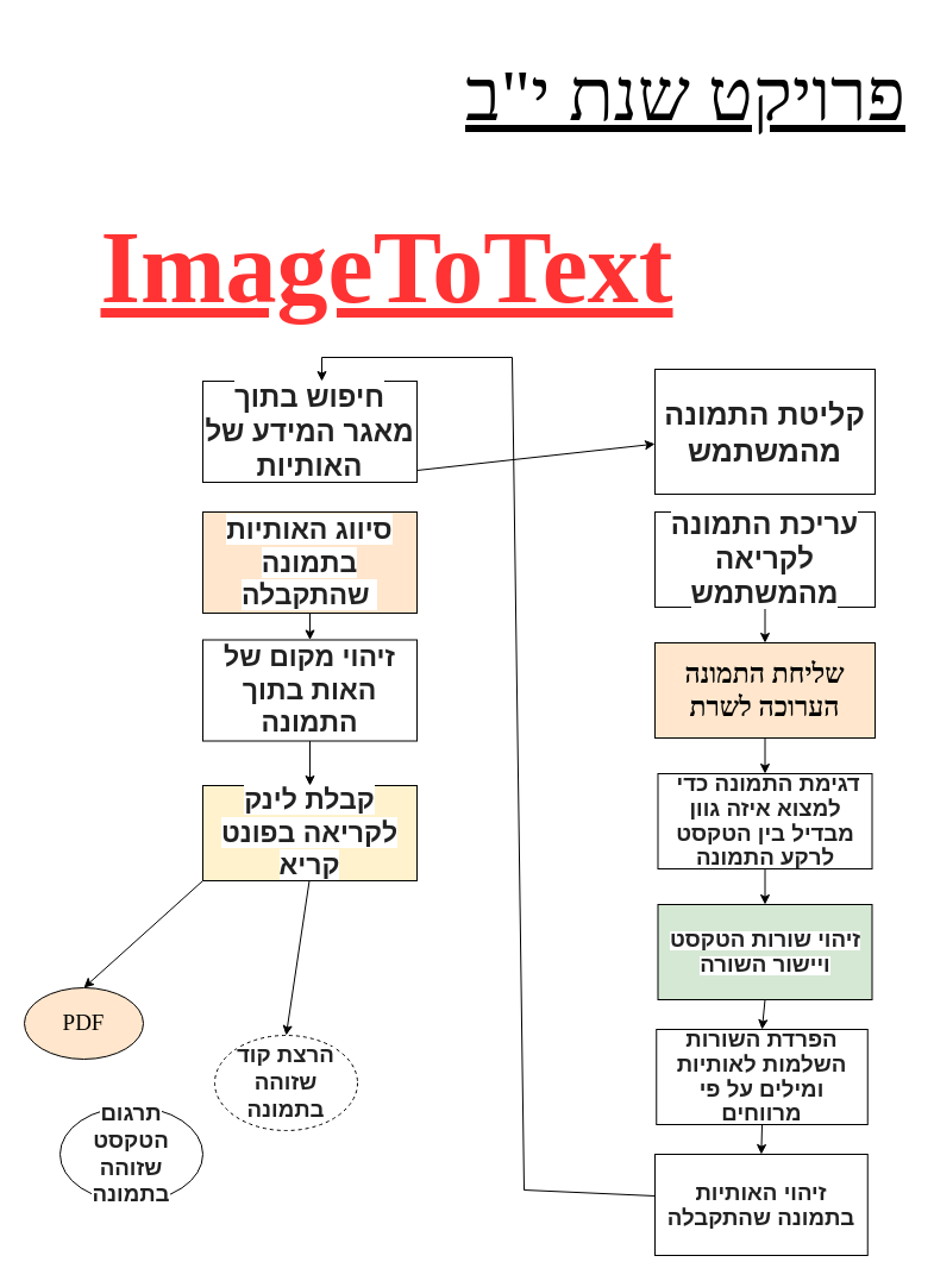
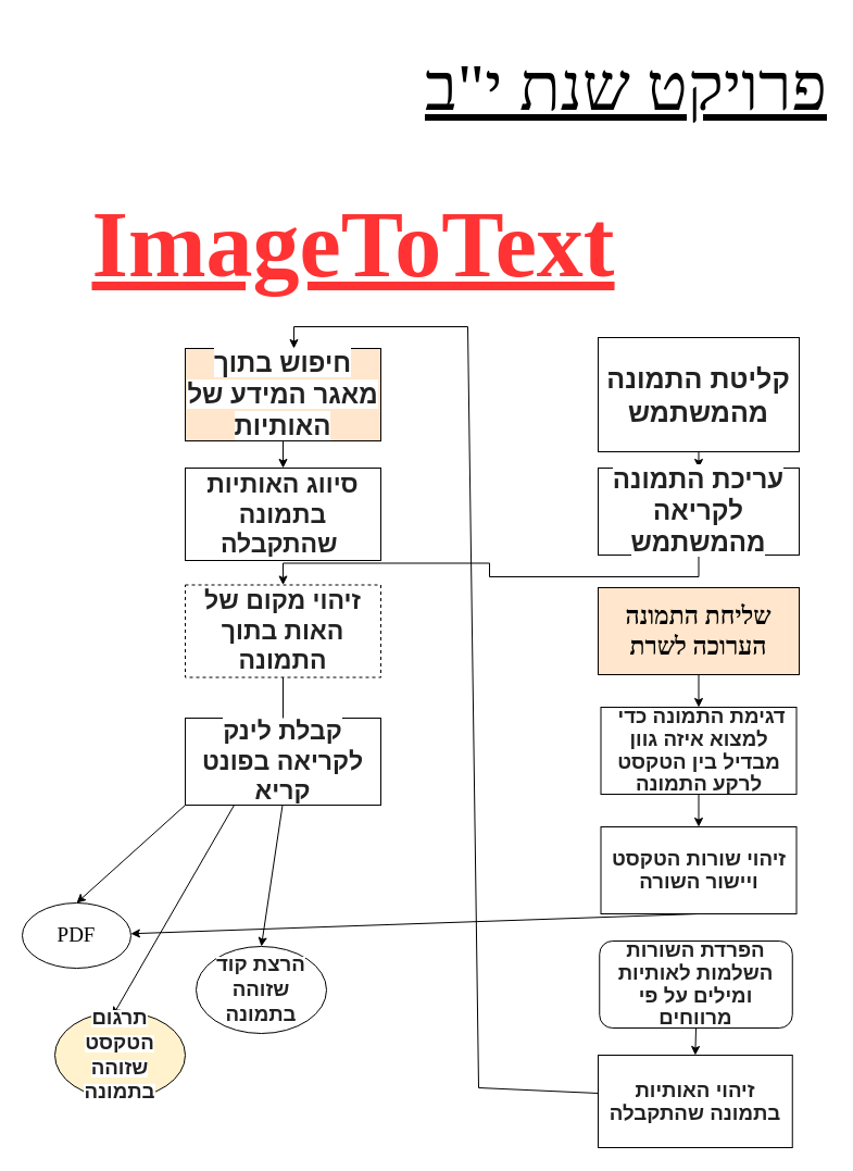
  <mxCell id="0" />
  <mxCell id="1" parent="0" />
+ <mxCell id="2" style="edgeStyle=orthogonalEdgeStyle;rounded=0;orthogonalLoop=1;jettySize=auto;html=1;exitX=0.5;exitY=1;exitDx=0;exitDy=0;entryX=0.5;entryY=0;entryDx=0;entryDy=0;" edge="1" parent="1" source="3" target="7"><mxGeometry relative="1" as="geometry"><mxPoint x="645" y="430" as="targetPoint" /></mxGeometry></mxCell>
  <mxCell id="3" value="&lt;b style=&quot;color: rgb(34, 34, 34); font-family: calibri, sans-serif; font-size: 25px; text-align: right; background-color: rgb(255, 255, 255);&quot;&gt;&lt;span lang=&quot;HE&quot; style=&quot;font-size: 25px; line-height: 19.973px; font-family: david, sans-serif;&quot;&gt;קליטת התמונה מהמשתמש&lt;/span&gt;&lt;/b&gt;" style="rounded=0;whiteSpace=wrap;html=1;fontFamily=david;fontSize=25;" vertex="1" parent="1"><mxGeometry x="550" y="310" width="185" height="105" as="geometry" /></mxCell>
  <mxCell id="4" style="edgeStyle=none;rounded=0;orthogonalLoop=1;jettySize=auto;html=1;exitX=0.5;exitY=1;exitDx=0;exitDy=0;entryX=0.5;entryY=0;entryDx=0;entryDy=0;fontFamily=david;fontSize=19;" edge="1" parent="1" source="5" target="13"><mxGeometry relative="1" as="geometry" /></mxCell>
  <mxCell id="5" value="שליחת התמונה הערוכה לשרת" style="rounded=0;whiteSpace=wrap;html=1;fontFamily=david;fontStyle=1;fontSize=23;fillColor=#ffe6cc;" vertex="1" parent="1"><mxGeometry x="550" y="540" width="185" height="80" as="geometry" /></mxCell>
- <mxCell id="6" style="edgeStyle=orthogonalEdgeStyle;rounded=0;orthogonalLoop=1;jettySize=auto;html=1;exitX=0.5;exitY=1;exitDx=0;exitDy=0;entryX=0.5;entryY=0;entryDx=0;entryDy=0;" edge="1" parent="1" source="7" target="5"><mxGeometry relative="1" as="geometry"><mxPoint x="645" y="550" as="targetPoint" /></mxGeometry></mxCell>
+ <mxCell id="6" style="edgeStyle=orthogonalEdgeStyle;rounded=0;orthogonalLoop=1;jettySize=auto;html=1;exitX=0.5;exitY=1;exitDx=0;exitDy=0;" edge="1" parent="1" source="7" target="22"><mxGeometry relative="1" as="geometry"><mxPoint x="645" y="550" as="targetPoint" /></mxGeometry></mxCell>
  <mxCell id="7" value="&#10;&#10;&lt;b style=&quot;color: rgb(34, 34, 34); font-family: calibri, sans-serif; font-size: 24px; font-style: normal; letter-spacing: normal; text-align: right; text-indent: 0px; text-transform: none; word-spacing: 0px; background-color: rgb(255, 255, 255);&quot;&gt;&lt;span lang=&quot;HE&quot; style=&quot;font-size: 24px; line-height: 19.973px; font-family: david, sans-serif;&quot;&gt;עריכת התמונה לקריאה מהמשתמש&lt;/span&gt;&lt;/b&gt;&#10;&#10;" style="rounded=0;whiteSpace=wrap;html=1;fontSize=24;" vertex="1" parent="1"><mxGeometry x="550" y="430" width="185" height="80" as="geometry" /></mxCell>
  <mxCell id="8" style="edgeStyle=none;rounded=0;orthogonalLoop=1;jettySize=auto;html=1;exitX=0.5;exitY=1;exitDx=0;exitDy=0;entryX=0.5;entryY=0;entryDx=0;entryDy=0;fontFamily=david;fontSize=19;" edge="1" parent="1" source="9" target="14"><mxGeometry relative="1" as="geometry" /></mxCell>
- <mxCell id="9" value="&lt;b style=&quot;color: rgb(34 , 34 , 34) ; font-family: &amp;#34;calibri&amp;#34; , sans-serif ; font-size: 14.667px ; text-align: right ; background-color: rgb(255 , 255 , 255)&quot;&gt;&lt;span lang=&quot;HE&quot; style=&quot;font-size: 14pt ; line-height: 19.973px ; font-family: &amp;#34;david&amp;#34; , sans-serif&quot;&gt;הפרדת השורות השלמות לאותיות ומילים על פי מרווחים&lt;/span&gt;&lt;/b&gt;" style="rounded=0;whiteSpace=wrap;html=1;" vertex="1" parent="1"><mxGeometry x="551.25" y="865" width="177.5" height="80" as="geometry" /></mxCell>
- <mxCell id="10" style="edgeStyle=none;rounded=0;orthogonalLoop=1;jettySize=auto;html=1;exitX=0.5;exitY=1;exitDx=0;exitDy=0;entryX=0.5;entryY=0;entryDx=0;entryDy=0;fontFamily=david;fontSize=19;" edge="1" parent="1" source="11" target="9"><mxGeometry relative="1" as="geometry" /></mxCell>
- <mxCell id="11" value="&lt;b style=&quot;color: rgb(34 , 34 , 34) ; font-family: &amp;#34;calibri&amp;#34; , sans-serif ; font-size: 14.667px ; text-align: right ; background-color: rgb(255 , 255 , 255)&quot;&gt;&lt;span lang=&quot;HE&quot; style=&quot;font-size: 14pt ; line-height: 19.973px ; font-family: &amp;#34;david&amp;#34; , sans-serif&quot;&gt;זיהוי שורות הטקסט ויישור השורה&lt;/span&gt;&lt;/b&gt;" style="rounded=0;whiteSpace=wrap;html=1;fillColor=#d5e8d4;" vertex="1" parent="1"><mxGeometry x="552.5" y="760" width="180" height="80" as="geometry" /></mxCell>
+ <mxCell id="9" value="&lt;b style=&quot;color: rgb(34 , 34 , 34) ; font-family: &amp;#34;calibri&amp;#34; , sans-serif ; font-size: 14.667px ; text-align: right ; background-color: rgb(255 , 255 , 255)&quot;&gt;&lt;span lang=&quot;HE&quot; style=&quot;font-size: 14pt ; line-height: 19.973px ; font-family: &amp;#34;david&amp;#34; , sans-serif&quot;&gt;הפרדת השורות השלמות לאותיות ומילים על פי מרווחים&lt;/span&gt;&lt;/b&gt;" style="whiteSpace=wrap;html=1;rounded=1;" vertex="1" parent="1"><mxGeometry x="551.25" y="865" width="177.5" height="80" as="geometry" /></mxCell>
+ <mxCell id="10" style="edgeStyle=none;rounded=0;orthogonalLoop=1;jettySize=auto;html=1;exitX=0.5;exitY=1;exitDx=0;exitDy=0;fontFamily=david;fontSize=19;" edge="1" parent="1" source="11" target="31"><mxGeometry relative="1" as="geometry" /></mxCell>
+ <mxCell id="11" value="&lt;b style=&quot;color: rgb(34 , 34 , 34) ; font-family: &amp;#34;calibri&amp;#34; , sans-serif ; font-size: 14.667px ; text-align: right ; background-color: rgb(255 , 255 , 255)&quot;&gt;&lt;span lang=&quot;HE&quot; style=&quot;font-size: 14pt ; line-height: 19.973px ; font-family: &amp;#34;david&amp;#34; , sans-serif&quot;&gt;זיהוי שורות הטקסט ויישור השורה&lt;/span&gt;&lt;/b&gt;" style="rounded=0;whiteSpace=wrap;html=1;" vertex="1" parent="1"><mxGeometry x="552.5" y="760" width="180" height="80" as="geometry" /></mxCell>
  <mxCell id="12" style="edgeStyle=none;rounded=0;orthogonalLoop=1;jettySize=auto;html=1;exitX=0.5;exitY=1;exitDx=0;exitDy=0;entryX=0.5;entryY=0;entryDx=0;entryDy=0;fontFamily=david;fontSize=19;" edge="1" parent="1" source="13" target="11"><mxGeometry relative="1" as="geometry" /></mxCell>
  <mxCell id="13" value="&lt;b style=&quot;color: rgb(34 , 34 , 34) ; font-family: &amp;#34;calibri&amp;#34; , sans-serif ; font-size: 14.667px ; text-align: right ; background-color: rgb(255 , 255 , 255)&quot;&gt;&lt;span lang=&quot;HE&quot; style=&quot;font-size: 14pt ; line-height: 19.973px ; font-family: &amp;#34;david&amp;#34; , sans-serif&quot;&gt;&amp;nbsp;דגימת התמונה כדי למצוא איזה גוון מבדיל בין הטקסט לרקע התמונה&lt;/span&gt;&lt;/b&gt;" style="rounded=0;whiteSpace=wrap;html=1;" vertex="1" parent="1"><mxGeometry x="552.5" y="650" width="180" height="80" as="geometry" /></mxCell>
  <mxCell id="14" value="&lt;span style=&quot;color: rgba(0 , 0 , 0 , 0) ; font-family: monospace ; font-size: 0px&quot;&gt;%3CmxGraphModel%3E%3Croot%3E%3CmxCell%20id%3D%220%22%2F%3E%3CmxCell%20id%3D%221%22%20parent%3D%220%22%2F%3E%3CmxCell%20id%3D%222%22%20value%3D%22%22%20style%3D%22rounded%3D0%3BwhiteSpace%3Dwrap%3Bhtml%3D1%3B%22%20vertex%3D%221%22%20parent%3D%221%22%3E%3CmxGeometry%20x%3D%22580%22%20y%3D%22585%22%20width%3D%22180%22%20height%3D%2285%22%20as%3D%22geometry%22%2F%3E%3C%2FmxCell%3E%3C%2Froot%3E%3C%2FmxGraphModel%3E&lt;/span&gt;&lt;b style=&quot;color: rgb(34 , 34 , 34) ; font-family: &amp;#34;calibri&amp;#34; , sans-serif ; font-size: 14.667px ; text-align: right ; background-color: rgb(255 , 255 , 255)&quot;&gt;&lt;span lang=&quot;HE&quot; style=&quot;font-size: 14pt ; line-height: 19.973px ; font-family: &amp;#34;david&amp;#34; , sans-serif&quot;&gt;זיהוי האותיות בתמונה שהתקבלה&lt;/span&gt;&lt;/b&gt;" style="rounded=0;whiteSpace=wrap;html=1;" vertex="1" parent="1"><mxGeometry x="550" y="970" width="178.75" height="85" as="geometry" /></mxCell>
- <mxCell id="15" style="edgeStyle=none;rounded=0;orthogonalLoop=1;jettySize=auto;html=1;exitX=0.5;exitY=1;exitDx=0;exitDy=0;fontFamily=david;fontSize=19;" edge="1" parent="1" source="16" target="3"><mxGeometry relative="1" as="geometry" /></mxCell>
- <mxCell id="16" value="&lt;b style=&quot;color: rgb(34, 34, 34); font-family: calibri, sans-serif; font-size: 24px; text-align: right; background-color: rgb(255, 255, 255);&quot;&gt;&lt;span lang=&quot;HE&quot; style=&quot;font-size: 24px; line-height: 19.973px; font-family: david, sans-serif;&quot;&gt;חיפוש בתוך מאגר המידע של האותיות&lt;/span&gt;&lt;/b&gt;" style="rounded=0;whiteSpace=wrap;html=1;fontSize=24;" vertex="1" parent="1"><mxGeometry x="170" y="320" width="180" height="85" as="geometry" /></mxCell>
- <mxCell id="17" style="edgeStyle=none;rounded=0;orthogonalLoop=1;jettySize=auto;html=1;exitX=0.5;exitY=1;exitDx=0;exitDy=0;fontFamily=david;fontSize=23;" edge="1" parent="1" source="18" target="22"><mxGeometry relative="1" as="geometry" /></mxCell>
- <mxCell id="18" value="&lt;b style=&quot;color: rgb(34, 34, 34); font-family: calibri, sans-serif; font-size: 23px; text-align: right; background-color: rgb(255, 255, 255);&quot;&gt;&lt;span lang=&quot;HE&quot; style=&quot;font-size: 23px; line-height: 19.973px; font-family: david, sans-serif;&quot;&gt;סיווג האותיות בתמונה שהתקבלה&amp;nbsp;&lt;/span&gt;&lt;/b&gt;" style="rounded=0;whiteSpace=wrap;html=1;fontSize=23;fillColor=#ffe6cc;" vertex="1" parent="1"><mxGeometry x="170" y="430" width="180" height="85" as="geometry" /></mxCell>
- <mxCell id="20" value="&lt;b style=&quot;color: rgb(34, 34, 34); font-family: calibri, sans-serif; font-size: 23px; text-align: right; background-color: rgb(255, 255, 255);&quot;&gt;&lt;span lang=&quot;HE&quot; style=&quot;font-size: 23px; line-height: 19.973px; font-family: david, sans-serif;&quot;&gt;קבלת לינק לקריאה בפונט קריא&lt;/span&gt;&lt;/b&gt;" style="rounded=0;whiteSpace=wrap;html=1;fontSize=23;fillColor=#fff2cc;" vertex="1" parent="1"><mxGeometry x="170" y="660" width="180" height="80" as="geometry" /></mxCell>
- <mxCell id="21" style="edgeStyle=none;rounded=0;orthogonalLoop=1;jettySize=auto;html=1;exitX=0.5;exitY=1;exitDx=0;exitDy=0;entryX=0.5;entryY=0;entryDx=0;entryDy=0;fontFamily=david;fontSize=23;" edge="1" parent="1" source="22" target="20"><mxGeometry relative="1" as="geometry" /></mxCell>
- <mxCell id="22" value="&lt;b style=&quot;color: rgb(34, 34, 34); font-family: calibri, sans-serif; font-size: 23px; text-align: right; background-color: rgb(255, 255, 255);&quot;&gt;&lt;span lang=&quot;HE&quot; style=&quot;font-size: 23px; line-height: 19.973px; font-family: david, sans-serif;&quot;&gt;זיהוי מקום של האות בתוך התמונה&lt;/span&gt;&lt;/b&gt;" style="rounded=0;whiteSpace=wrap;html=1;fontSize=23;" vertex="1" parent="1"><mxGeometry x="170" y="537.5" width="180" height="85" as="geometry" /></mxCell>
+ <mxCell id="15" style="edgeStyle=none;rounded=0;orthogonalLoop=1;jettySize=auto;html=1;exitX=0.5;exitY=1;exitDx=0;exitDy=0;entryX=0.5;entryY=0;entryDx=0;entryDy=0;fontFamily=david;fontSize=19;" edge="1" parent="1" source="16" target="18"><mxGeometry relative="1" as="geometry" /></mxCell>
+ <mxCell id="16" value="&lt;b style=&quot;color: rgb(34, 34, 34); font-family: calibri, sans-serif; font-size: 24px; text-align: right; background-color: rgb(255, 255, 255);&quot;&gt;&lt;span lang=&quot;HE&quot; style=&quot;font-size: 24px; line-height: 19.973px; font-family: david, sans-serif;&quot;&gt;חיפוש בתוך מאגר המידע של האותיות&lt;/span&gt;&lt;/b&gt;" style="rounded=0;whiteSpace=wrap;html=1;fontSize=24;fillColor=#ffe6cc;" vertex="1" parent="1"><mxGeometry x="170" y="320" width="180" height="85" as="geometry" /></mxCell>
+ <mxCell id="18" value="&lt;b style=&quot;color: rgb(34, 34, 34); font-family: calibri, sans-serif; font-size: 23px; text-align: right; background-color: rgb(255, 255, 255);&quot;&gt;&lt;span lang=&quot;HE&quot; style=&quot;font-size: 23px; line-height: 19.973px; font-family: david, sans-serif;&quot;&gt;סיווג האותיות בתמונה שהתקבלה&amp;nbsp;&lt;/span&gt;&lt;/b&gt;" style="rounded=0;whiteSpace=wrap;html=1;fontSize=23;" vertex="1" parent="1"><mxGeometry x="170" y="430" width="180" height="85" as="geometry" /></mxCell>
+ <mxCell id="19" style="edgeStyle=none;rounded=0;orthogonalLoop=1;jettySize=auto;html=1;exitX=0.25;exitY=1;exitDx=0;exitDy=0;entryX=0.442;entryY=0.05;entryDx=0;entryDy=0;entryPerimeter=0;fontFamily=david;fontSize=19;" edge="1" parent="1" source="20" target="29"><mxGeometry relative="1" as="geometry" /></mxCell>
+ <mxCell id="20" value="&lt;b style=&quot;color: rgb(34, 34, 34); font-family: calibri, sans-serif; font-size: 23px; text-align: right; background-color: rgb(255, 255, 255);&quot;&gt;&lt;span lang=&quot;HE&quot; style=&quot;font-size: 23px; line-height: 19.973px; font-family: david, sans-serif;&quot;&gt;קבלת לינק לקריאה בפונט קריא&lt;/span&gt;&lt;/b&gt;" style="rounded=0;whiteSpace=wrap;html=1;fontSize=23;" vertex="1" parent="1"><mxGeometry x="170" y="660" width="180" height="80" as="geometry" /></mxCell>
+ <mxCell id="21" style="edgeStyle=none;rounded=0;orthogonalLoop=1;jettySize=auto;html=1;exitX=0.5;exitY=1;exitDx=0;exitDy=0;entryX=0.5;entryY=0;entryDx=0;entryDy=0;fontFamily=david;fontSize=23;endArrow=none;" edge="1" parent="1" source="22" target="20"><mxGeometry relative="1" as="geometry" /></mxCell>
+ <mxCell id="22" value="&lt;b style=&quot;color: rgb(34, 34, 34); font-family: calibri, sans-serif; font-size: 23px; text-align: right; background-color: rgb(255, 255, 255);&quot;&gt;&lt;span lang=&quot;HE&quot; style=&quot;font-size: 23px; line-height: 19.973px; font-family: david, sans-serif;&quot;&gt;זיהוי מקום של האות בתוך התמונה&lt;/span&gt;&lt;/b&gt;" style="rounded=0;whiteSpace=wrap;html=1;fontSize=23;dashed=1;" vertex="1" parent="1"><mxGeometry x="170" y="537.5" width="180" height="85" as="geometry" /></mxCell>
  <mxCell id="23" value="" style="endArrow=none;html=1;fontFamily=david;fontSize=19;" edge="1" parent="1"><mxGeometry width="50" height="50" relative="1" as="geometry"><mxPoint x="440" y="1000" as="sourcePoint" /><mxPoint x="550" y="1005" as="targetPoint" /></mxGeometry></mxCell>
  <mxCell id="24" value="" style="endArrow=none;html=1;fontFamily=david;fontSize=19;" edge="1" parent="1"><mxGeometry width="50" height="50" relative="1" as="geometry"><mxPoint x="440" y="1000" as="sourcePoint" /><mxPoint x="430" y="300" as="targetPoint" /></mxGeometry></mxCell>
  <mxCell id="25" value="" style="endArrow=none;html=1;fontFamily=david;fontSize=19;" edge="1" parent="1"><mxGeometry width="50" height="50" relative="1" as="geometry"><mxPoint x="270" y="300" as="sourcePoint" /><mxPoint x="430" y="300" as="targetPoint" /></mxGeometry></mxCell>
  <mxCell id="26" value="" style="endArrow=classic;html=1;fontFamily=david;fontSize=19;" edge="1" parent="1"><mxGeometry width="50" height="50" relative="1" as="geometry"><mxPoint x="270" y="300" as="sourcePoint" /><mxPoint x="270" y="320" as="targetPoint" /></mxGeometry></mxCell>
  <mxCell id="27" value="" style="endArrow=classic;html=1;fontFamily=david;fontSize=19;entryX=0.5;entryY=0;entryDx=0;entryDy=0;" edge="1" parent="1" target="31"><mxGeometry width="50" height="50" relative="1" as="geometry"><mxPoint x="170" y="740" as="sourcePoint" /><mxPoint x="100" y="820" as="targetPoint" /></mxGeometry></mxCell>
  <mxCell id="28" value="" style="endArrow=classic;html=1;fontFamily=david;fontSize=19;entryX=0.5;entryY=0;entryDx=0;entryDy=0;" edge="1" parent="1" target="30"><mxGeometry width="50" height="50" relative="1" as="geometry"><mxPoint x="259.5" y="740" as="sourcePoint" /><mxPoint x="260" y="830" as="targetPoint" /></mxGeometry></mxCell>
- <mxCell id="29" value="&#10;&#10;&lt;b style=&quot;color: rgb(34, 34, 34); font-family: calibri, sans-serif; font-size: 14.667px; font-style: normal; letter-spacing: normal; text-align: right; text-indent: 0px; text-transform: none; word-spacing: 0px; background-color: rgb(255, 255, 255);&quot;&gt;&lt;span lang=&quot;HE&quot; style=&quot;font-size: 14pt ; line-height: 19.973px ; font-family: &amp;quot;david&amp;quot; , sans-serif&quot;&gt;תרגום הטקסט שזוהה בתמונה&lt;/span&gt;&lt;/b&gt;&#10;&#10;" style="ellipse;whiteSpace=wrap;html=1;fontFamily=david;fontSize=19;" vertex="1" parent="1"><mxGeometry x="50" y="930" width="120" height="80" as="geometry" /></mxCell>
- <mxCell id="30" value="&#10;&#10;&lt;b style=&quot;color: rgb(34, 34, 34); font-family: calibri, sans-serif; font-size: 14.667px; font-style: normal; letter-spacing: normal; text-align: right; text-indent: 0px; text-transform: none; word-spacing: 0px; background-color: rgb(255, 255, 255);&quot;&gt;&lt;span lang=&quot;HE&quot; style=&quot;font-size: 14pt ; line-height: 19.973px ; font-family: &amp;quot;david&amp;quot; , sans-serif&quot;&gt;הרצת קוד שזוהה בתמונה&lt;/span&gt;&lt;/b&gt;&#10;&#10;" style="ellipse;whiteSpace=wrap;html=1;fontFamily=david;fontSize=19;dashed=1;" vertex="1" parent="1"><mxGeometry x="180" y="870" width="120" height="80" as="geometry" /></mxCell>
- <mxCell id="31" value="PDF" style="ellipse;whiteSpace=wrap;html=1;fontFamily=david;fontSize=19;fillColor=#ffe6cc;" vertex="1" parent="1"><mxGeometry x="20" y="830" width="100" height="60" as="geometry" /></mxCell>
+ <mxCell id="29" value="&#10;&#10;&lt;b style=&quot;color: rgb(34, 34, 34); font-family: calibri, sans-serif; font-size: 14.667px; font-style: normal; letter-spacing: normal; text-align: right; text-indent: 0px; text-transform: none; word-spacing: 0px; background-color: rgb(255, 255, 255);&quot;&gt;&lt;span lang=&quot;HE&quot; style=&quot;font-size: 14pt ; line-height: 19.973px ; font-family: &amp;quot;david&amp;quot; , sans-serif&quot;&gt;תרגום הטקסט שזוהה בתמונה&lt;/span&gt;&lt;/b&gt;&#10;&#10;" style="ellipse;whiteSpace=wrap;html=1;fontFamily=david;fontSize=19;fillColor=#fff2cc;" vertex="1" parent="1"><mxGeometry x="50" y="930" width="120" height="80" as="geometry" /></mxCell>
+ <mxCell id="30" value="&#10;&#10;&lt;b style=&quot;color: rgb(34, 34, 34); font-family: calibri, sans-serif; font-size: 14.667px; font-style: normal; letter-spacing: normal; text-align: right; text-indent: 0px; text-transform: none; word-spacing: 0px; background-color: rgb(255, 255, 255);&quot;&gt;&lt;span lang=&quot;HE&quot; style=&quot;font-size: 14pt ; line-height: 19.973px ; font-family: &amp;quot;david&amp;quot; , sans-serif&quot;&gt;הרצת קוד שזוהה בתמונה&lt;/span&gt;&lt;/b&gt;&#10;&#10;" style="ellipse;whiteSpace=wrap;html=1;fontFamily=david;fontSize=19;" vertex="1" parent="1"><mxGeometry x="180" y="870" width="120" height="80" as="geometry" /></mxCell>
+ <mxCell id="31" value="PDF" style="ellipse;whiteSpace=wrap;html=1;fontFamily=david;fontSize=19;" vertex="1" parent="1"><mxGeometry x="20" y="830" width="100" height="60" as="geometry" /></mxCell>
  <mxCell id="32" value="פרויקט שנת י&quot;ב" style="text;html=1;strokeColor=none;fillColor=none;align=right;verticalAlign=middle;whiteSpace=wrap;rounded=0;fontFamily=david;fontSize=62;fontStyle=4" vertex="1" parent="1"><mxGeometry x="384" y="20" width="378.75" height="120" as="geometry" /></mxCell>
  <mxCell id="33" value="ImageToText" style="text;html=1;strokeColor=none;fillColor=none;align=center;verticalAlign=middle;whiteSpace=wrap;rounded=0;fontFamily=david;fontSize=86;fontStyle=5;fontColor=#FF3333;" vertex="1" parent="1"><mxGeometry x="60" y="175" width="530" height="100" as="geometry" /></mxCell>
